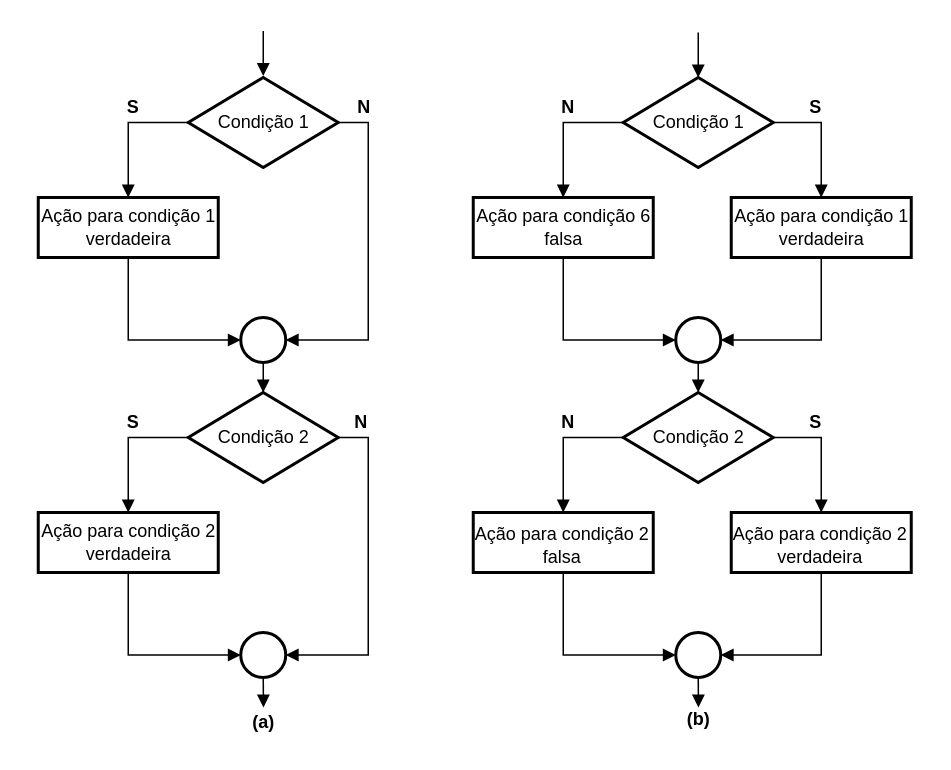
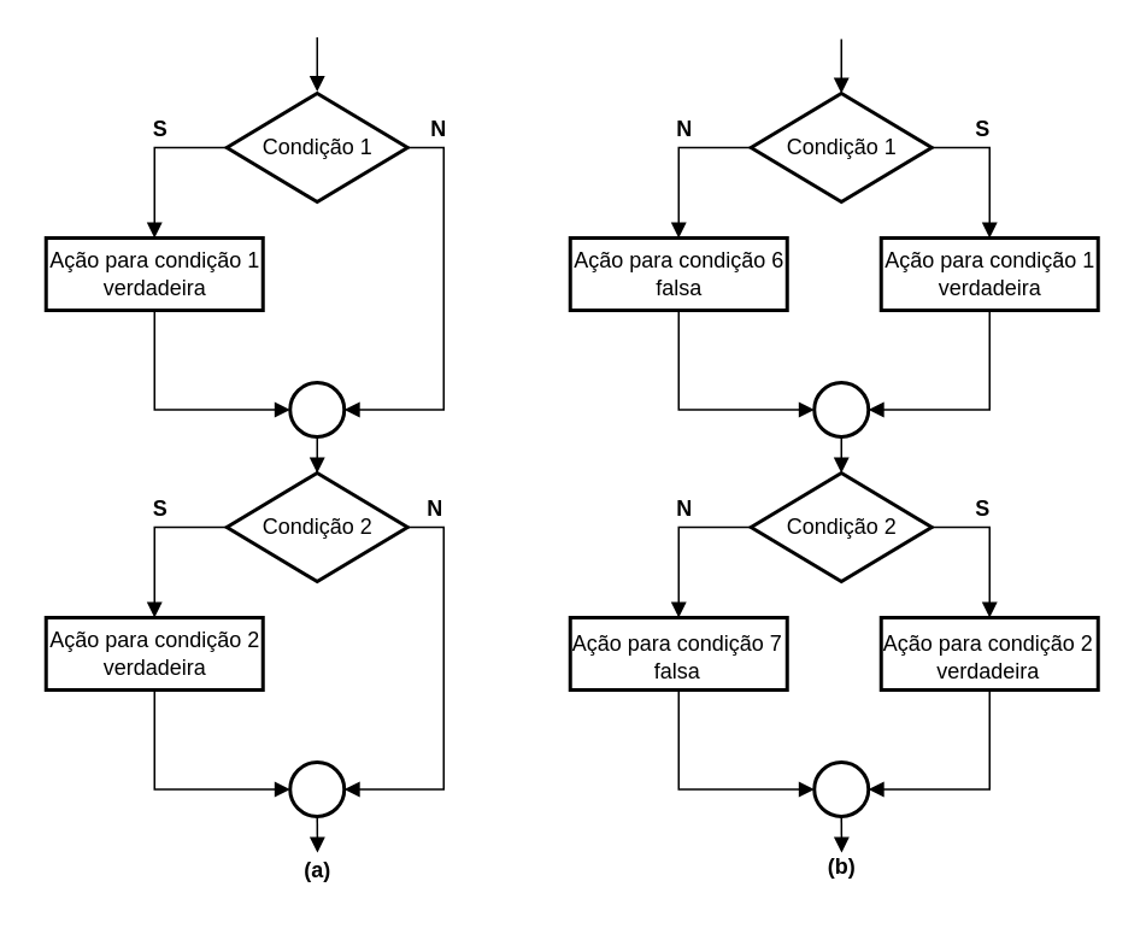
  <mxCell id="0" />
  <mxCell id="1" parent="0" />
  <mxCell id="2" style="edgeStyle=orthogonalEdgeStyle;rounded=0;orthogonalLoop=1;jettySize=auto;html=1;endArrow=block;endFill=1;" edge="1" parent="1"><mxGeometry relative="1" as="geometry"><mxPoint x="175" y="50" as="targetPoint" /><mxPoint x="175" y="20" as="sourcePoint" /></mxGeometry></mxCell>
  <mxCell id="3" value="" style="edgeStyle=orthogonalEdgeStyle;rounded=0;orthogonalLoop=1;jettySize=auto;html=1;endArrow=block;endFill=1;" edge="1" parent="1" source="5" target="7"><mxGeometry relative="1" as="geometry"><Array as="points"><mxPoint x="85" y="81" /></Array></mxGeometry></mxCell>
  <mxCell id="4" style="edgeStyle=orthogonalEdgeStyle;rounded=0;orthogonalLoop=1;jettySize=auto;html=1;exitX=1;exitY=0.5;exitDx=0;exitDy=0;exitPerimeter=0;entryX=1;entryY=0.5;entryDx=0;entryDy=0;endArrow=block;endFill=1;" edge="1" parent="1" source="5" target="9"><mxGeometry relative="1" as="geometry" /></mxCell>
  <mxCell id="5" value="" style="strokeWidth=2;html=1;shape=mxgraph.flowchart.decision;whiteSpace=wrap;" vertex="1" parent="1"><mxGeometry x="125" y="51" width="100" height="60" as="geometry" /></mxCell>
  <mxCell id="6" value="" style="edgeStyle=orthogonalEdgeStyle;rounded=0;orthogonalLoop=1;jettySize=auto;html=1;endArrow=block;endFill=1;" edge="1" parent="1" source="7" target="9"><mxGeometry relative="1" as="geometry"><Array as="points"><mxPoint x="85" y="226" /></Array></mxGeometry></mxCell>
  <mxCell id="7" value="" style="whiteSpace=wrap;html=1;strokeWidth=2;" vertex="1" parent="1"><mxGeometry x="25" y="131" width="120" height="40" as="geometry" /></mxCell>
  <mxCell id="8" value="" style="edgeStyle=orthogonalEdgeStyle;rounded=0;orthogonalLoop=1;jettySize=auto;html=1;endArrow=block;endFill=1;" edge="1" parent="1" source="9" target="10"><mxGeometry relative="1" as="geometry" /></mxCell>
  <mxCell id="9" value="" style="ellipse;whiteSpace=wrap;html=1;strokeWidth=2;" vertex="1" parent="1"><mxGeometry x="160" y="211" width="30" height="30" as="geometry" /></mxCell>
  <mxCell id="10" value="" style="rhombus;whiteSpace=wrap;html=1;strokeWidth=2;" vertex="1" parent="1"><mxGeometry x="125" y="261" width="100" height="60" as="geometry" /></mxCell>
  <mxCell id="11" value="" style="edgeStyle=orthogonalEdgeStyle;rounded=0;orthogonalLoop=1;jettySize=auto;html=1;endArrow=block;endFill=1;" edge="1" parent="1"><mxGeometry relative="1" as="geometry"><mxPoint x="125" y="291" as="sourcePoint" /><mxPoint x="85" y="341" as="targetPoint" /><Array as="points"><mxPoint x="85" y="291" /></Array></mxGeometry></mxCell>
  <mxCell id="12" style="edgeStyle=orthogonalEdgeStyle;rounded=0;orthogonalLoop=1;jettySize=auto;html=1;exitX=1;exitY=0.5;exitDx=0;exitDy=0;entryX=1;entryY=0.5;entryDx=0;entryDy=0;endArrow=block;endFill=1;" edge="1" parent="1" target="15" source="10"><mxGeometry relative="1" as="geometry"><mxPoint x="245" y="291" as="sourcePoint" /><Array as="points"><mxPoint x="245" y="291" /><mxPoint x="245" y="436" /></Array></mxGeometry></mxCell>
  <mxCell id="13" value="" style="edgeStyle=orthogonalEdgeStyle;rounded=0;orthogonalLoop=1;jettySize=auto;html=1;endArrow=block;endFill=1;exitX=0.5;exitY=1;exitDx=0;exitDy=0;" edge="1" parent="1" target="15" source="16"><mxGeometry relative="1" as="geometry"><mxPoint x="105" y="381" as="sourcePoint" /><Array as="points"><mxPoint x="85" y="436" /></Array></mxGeometry></mxCell>
  <mxCell id="14" style="edgeStyle=orthogonalEdgeStyle;rounded=0;orthogonalLoop=1;jettySize=auto;html=1;exitX=0.5;exitY=1;exitDx=0;exitDy=0;endArrow=block;endFill=1;" edge="1" parent="1" source="15"><mxGeometry relative="1" as="geometry"><mxPoint x="175.143" y="471" as="targetPoint" /></mxGeometry></mxCell>
  <mxCell id="15" value="" style="ellipse;whiteSpace=wrap;html=1;strokeWidth=2;" vertex="1" parent="1"><mxGeometry x="160" y="421" width="30" height="30" as="geometry" /></mxCell>
  <mxCell id="16" value="" style="whiteSpace=wrap;html=1;strokeWidth=2;" vertex="1" parent="1"><mxGeometry x="25" y="341" width="120" height="40" as="geometry" /></mxCell>
  <mxCell id="17" style="edgeStyle=orthogonalEdgeStyle;rounded=0;orthogonalLoop=1;jettySize=auto;html=1;endArrow=block;endFill=1;" edge="1" parent="1"><mxGeometry relative="1" as="geometry"><mxPoint x="465" y="51" as="targetPoint" /><mxPoint x="465" y="21" as="sourcePoint" /></mxGeometry></mxCell>
  <mxCell id="18" style="edgeStyle=orthogonalEdgeStyle;rounded=0;orthogonalLoop=1;jettySize=auto;html=1;entryX=0.5;entryY=0;entryDx=0;entryDy=0;endArrow=block;endFill=1;" edge="1" parent="1" source="20" target="28"><mxGeometry relative="1" as="geometry"><Array as="points"><mxPoint x="375" y="81" /></Array></mxGeometry></mxCell>
  <mxCell id="19" style="edgeStyle=orthogonalEdgeStyle;rounded=0;orthogonalLoop=1;jettySize=auto;html=1;exitX=1;exitY=0.5;exitDx=0;exitDy=0;exitPerimeter=0;entryX=0.5;entryY=0;entryDx=0;entryDy=0;endArrow=block;endFill=1;" edge="1" parent="1" source="20" target="22"><mxGeometry relative="1" as="geometry" /></mxCell>
  <mxCell id="20" value="" style="strokeWidth=2;html=1;shape=mxgraph.flowchart.decision;whiteSpace=wrap;" vertex="1" parent="1"><mxGeometry x="415" y="51" width="100" height="60" as="geometry" /></mxCell>
  <mxCell id="21" style="edgeStyle=orthogonalEdgeStyle;rounded=0;orthogonalLoop=1;jettySize=auto;html=1;exitX=0.5;exitY=1;exitDx=0;exitDy=0;entryX=1;entryY=0.5;entryDx=0;entryDy=0;endArrow=block;endFill=1;" edge="1" parent="1" source="22" target="23"><mxGeometry relative="1" as="geometry" /></mxCell>
  <mxCell id="22" value="" style="whiteSpace=wrap;html=1;strokeWidth=2;" vertex="1" parent="1"><mxGeometry x="487" y="131" width="120" height="40" as="geometry" /></mxCell>
  <mxCell id="23" value="" style="ellipse;whiteSpace=wrap;html=1;strokeWidth=2;" vertex="1" parent="1"><mxGeometry x="450" y="211" width="30" height="30" as="geometry" /></mxCell>
  <mxCell id="24" value="Condição 1" style="text;html=1;align=center;verticalAlign=middle;resizable=0;points=[];autosize=1;strokeColor=none;fillColor=none;" vertex="1" parent="1"><mxGeometry x="425" y="71" width="80" height="20" as="geometry" /></mxCell>
  <mxCell id="25" value="Condição 1" style="text;html=1;align=center;verticalAlign=middle;resizable=0;points=[];autosize=1;strokeColor=none;fillColor=none;" vertex="1" parent="1"><mxGeometry x="135" y="71" width="80" height="20" as="geometry" /></mxCell>
  <mxCell id="26" value="Ação para condição 1&lt;br&gt;verdadeira" style="text;html=1;align=center;verticalAlign=middle;resizable=0;points=[];autosize=1;strokeColor=none;fillColor=none;" vertex="1" parent="1"><mxGeometry x="20" y="136" width="130" height="30" as="geometry" /></mxCell>
  <mxCell id="27" style="edgeStyle=orthogonalEdgeStyle;rounded=0;orthogonalLoop=1;jettySize=auto;html=1;exitX=0.5;exitY=1;exitDx=0;exitDy=0;entryX=0;entryY=0.5;entryDx=0;entryDy=0;endArrow=block;endFill=1;" edge="1" parent="1" source="28" target="23"><mxGeometry relative="1" as="geometry" /></mxCell>
  <mxCell id="28" value="" style="whiteSpace=wrap;html=1;strokeWidth=2;" vertex="1" parent="1"><mxGeometry x="315" y="131" width="120" height="40" as="geometry" /></mxCell>
  <mxCell id="29" style="edgeStyle=orthogonalEdgeStyle;rounded=0;orthogonalLoop=1;jettySize=auto;html=1;endArrow=block;endFill=1;" edge="1" parent="1"><mxGeometry relative="1" as="geometry"><mxPoint x="465" y="261" as="targetPoint" /><mxPoint x="465" y="241" as="sourcePoint" /></mxGeometry></mxCell>
  <mxCell id="30" style="edgeStyle=orthogonalEdgeStyle;rounded=0;orthogonalLoop=1;jettySize=auto;html=1;entryX=0.5;entryY=0;entryDx=0;entryDy=0;endArrow=block;endFill=1;" edge="1" parent="1" source="32" target="38"><mxGeometry relative="1" as="geometry"><Array as="points"><mxPoint x="375" y="291" /></Array></mxGeometry></mxCell>
  <mxCell id="31" style="edgeStyle=orthogonalEdgeStyle;rounded=0;orthogonalLoop=1;jettySize=auto;html=1;exitX=1;exitY=0.5;exitDx=0;exitDy=0;exitPerimeter=0;entryX=0.5;entryY=0;entryDx=0;entryDy=0;endArrow=block;endFill=1;" edge="1" parent="1" source="32" target="34"><mxGeometry relative="1" as="geometry" /></mxCell>
  <mxCell id="32" value="" style="strokeWidth=2;html=1;shape=mxgraph.flowchart.decision;whiteSpace=wrap;" vertex="1" parent="1"><mxGeometry x="415" y="261" width="100" height="60" as="geometry" /></mxCell>
  <mxCell id="33" style="edgeStyle=orthogonalEdgeStyle;rounded=0;orthogonalLoop=1;jettySize=auto;html=1;exitX=0.5;exitY=1;exitDx=0;exitDy=0;entryX=1;entryY=0.5;entryDx=0;entryDy=0;endArrow=block;endFill=1;" edge="1" parent="1" source="34" target="35"><mxGeometry relative="1" as="geometry" /></mxCell>
  <mxCell id="34" value="" style="whiteSpace=wrap;html=1;strokeWidth=2;" vertex="1" parent="1"><mxGeometry x="487" y="341" width="120" height="40" as="geometry" /></mxCell>
  <mxCell id="35" value="" style="ellipse;whiteSpace=wrap;html=1;strokeWidth=2;" vertex="1" parent="1"><mxGeometry x="450" y="421" width="30" height="30" as="geometry" /></mxCell>
  <mxCell id="36" value="Condição 2" style="text;html=1;align=center;verticalAlign=middle;resizable=0;points=[];autosize=1;strokeColor=none;fillColor=none;" vertex="1" parent="1"><mxGeometry x="425" y="281" width="80" height="20" as="geometry" /></mxCell>
  <mxCell id="37" style="edgeStyle=orthogonalEdgeStyle;rounded=0;orthogonalLoop=1;jettySize=auto;html=1;exitX=0.5;exitY=1;exitDx=0;exitDy=0;entryX=0;entryY=0.5;entryDx=0;entryDy=0;endArrow=block;endFill=1;" edge="1" parent="1" source="38" target="35"><mxGeometry relative="1" as="geometry" /></mxCell>
  <mxCell id="38" value="" style="whiteSpace=wrap;html=1;strokeWidth=2;" vertex="1" parent="1"><mxGeometry x="315" y="341" width="120" height="40" as="geometry" /></mxCell>
  <mxCell id="39" value="Ação para condição 6&lt;br&gt;falsa" style="text;html=1;align=center;verticalAlign=middle;resizable=0;points=[];autosize=1;strokeColor=none;fillColor=none;" vertex="1" parent="1"><mxGeometry x="310" y="136" width="130" height="30" as="geometry" /></mxCell>
  <mxCell id="40" value="Ação para condição 1&lt;br&gt;verdadeira" style="text;html=1;align=center;verticalAlign=middle;resizable=0;points=[];autosize=1;strokeColor=none;fillColor=none;" vertex="1" parent="1"><mxGeometry x="482" y="136" width="130" height="30" as="geometry" /></mxCell>
  <mxCell id="41" value="Condição 2" style="text;html=1;align=center;verticalAlign=middle;resizable=0;points=[];autosize=1;strokeColor=none;fillColor=none;" vertex="1" parent="1"><mxGeometry x="135" y="281" width="80" height="20" as="geometry" /></mxCell>
  <mxCell id="42" style="edgeStyle=orthogonalEdgeStyle;rounded=0;orthogonalLoop=1;jettySize=auto;html=1;exitX=0.5;exitY=1;exitDx=0;exitDy=0;endArrow=block;endFill=1;" edge="1" parent="1"><mxGeometry relative="1" as="geometry"><mxPoint x="465.143" y="471" as="targetPoint" /><mxPoint x="465" y="451" as="sourcePoint" /></mxGeometry></mxCell>
  <mxCell id="43" value="Ação para condição 2&lt;br&gt;verdadeira" style="text;html=1;align=center;verticalAlign=middle;resizable=0;points=[];autosize=1;strokeColor=none;fillColor=none;" vertex="1" parent="1"><mxGeometry x="20" y="346" width="130" height="30" as="geometry" /></mxCell>
  <mxCell id="44" value="Ação para condição 2&lt;br&gt;verdadeira" style="text;html=1;align=center;verticalAlign=middle;resizable=0;points=[];autosize=1;strokeColor=none;fillColor=none;" vertex="1" parent="1"><mxGeometry x="481" y="348" width="130" height="30" as="geometry" /></mxCell>
- <mxCell id="45" value="Ação para condição 2&lt;br&gt;falsa" style="text;html=1;align=center;verticalAlign=middle;resizable=0;points=[];autosize=1;strokeColor=none;fillColor=none;" vertex="1" parent="1"><mxGeometry x="309" y="348" width="130" height="30" as="geometry" /></mxCell>
+ <mxCell id="45" value="Ação para condição 7&lt;br&gt;falsa" style="text;html=1;align=center;verticalAlign=middle;resizable=0;points=[];autosize=1;strokeColor=none;fillColor=none;" vertex="1" parent="1"><mxGeometry x="309" y="348" width="130" height="30" as="geometry" /></mxCell>
  <mxCell id="46" value="&lt;b&gt;S&lt;/b&gt;" style="text;html=1;align=center;verticalAlign=middle;resizable=0;points=[];autosize=1;strokeColor=none;fillColor=none;" vertex="1" parent="1"><mxGeometry x="533" y="271" width="20" height="20" as="geometry" /></mxCell>
  <mxCell id="47" value="&lt;b&gt;S&lt;/b&gt;" style="text;html=1;align=center;verticalAlign=middle;resizable=0;points=[];autosize=1;strokeColor=none;fillColor=none;" vertex="1" parent="1"><mxGeometry x="533" y="61" width="20" height="20" as="geometry" /></mxCell>
  <mxCell id="48" value="&lt;b&gt;S&lt;/b&gt;" style="text;html=1;align=center;verticalAlign=middle;resizable=0;points=[];autosize=1;strokeColor=none;fillColor=none;" vertex="1" parent="1"><mxGeometry x="78" y="61" width="20" height="20" as="geometry" /></mxCell>
  <mxCell id="49" value="&lt;b&gt;S&lt;/b&gt;" style="text;html=1;align=center;verticalAlign=middle;resizable=0;points=[];autosize=1;strokeColor=none;fillColor=none;" vertex="1" parent="1"><mxGeometry x="78" y="271" width="20" height="20" as="geometry" /></mxCell>
  <mxCell id="50" value="&lt;b&gt;N&lt;/b&gt;" style="text;html=1;align=center;verticalAlign=middle;resizable=0;points=[];autosize=1;strokeColor=none;fillColor=none;" vertex="1" parent="1"><mxGeometry x="368" y="271" width="20" height="20" as="geometry" /></mxCell>
  <mxCell id="51" value="&lt;b&gt;N&lt;/b&gt;" style="text;html=1;align=center;verticalAlign=middle;resizable=0;points=[];autosize=1;strokeColor=none;fillColor=none;" vertex="1" parent="1"><mxGeometry x="368" y="61" width="20" height="20" as="geometry" /></mxCell>
  <mxCell id="52" value="&lt;b&gt;N&lt;/b&gt;" style="text;html=1;align=center;verticalAlign=middle;resizable=0;points=[];autosize=1;strokeColor=none;fillColor=none;" vertex="1" parent="1"><mxGeometry x="232" y="61" width="20" height="20" as="geometry" /></mxCell>
  <mxCell id="53" value="&lt;b&gt;N&lt;/b&gt;" style="text;html=1;align=center;verticalAlign=middle;resizable=0;points=[];autosize=1;strokeColor=none;fillColor=none;" vertex="1" parent="1"><mxGeometry x="230" y="271" width="20" height="20" as="geometry" /></mxCell>
  <mxCell id="54" value="&lt;b&gt;(b)&lt;/b&gt;" style="text;html=1;align=center;verticalAlign=middle;resizable=0;points=[];autosize=1;strokeColor=none;fillColor=none;" vertex="1" parent="1"><mxGeometry x="450" y="469" width="30" height="20" as="geometry" /></mxCell>
  <mxCell id="55" value="&lt;b&gt;(a)&lt;/b&gt;" style="text;html=1;align=center;verticalAlign=middle;resizable=0;points=[];autosize=1;strokeColor=none;fillColor=none;" vertex="1" parent="1"><mxGeometry x="160" y="471" width="30" height="20" as="geometry" /></mxCell>
